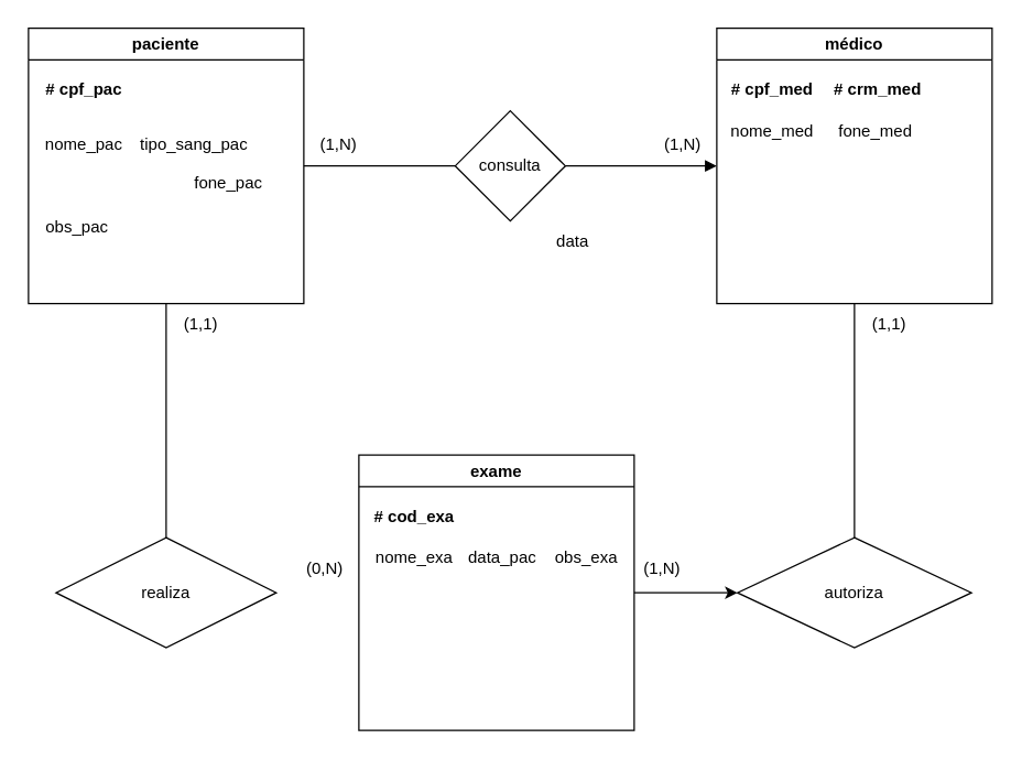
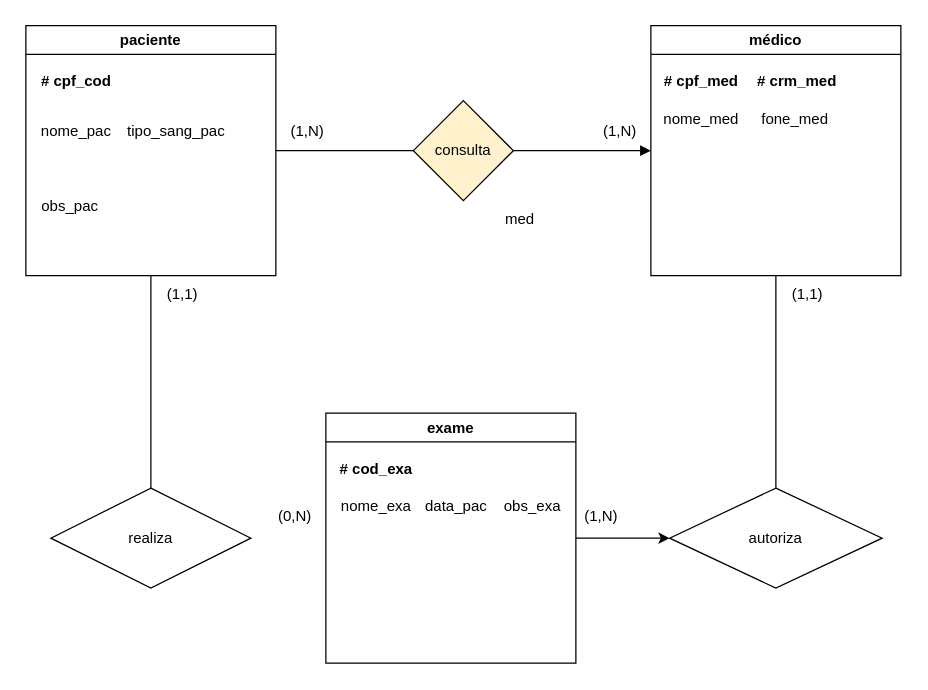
  <mxCell id="0" />
  <mxCell id="1" parent="0" />
  <mxCell id="2" value="paciente" style="swimlane;whiteSpace=wrap;html=1;" vertex="1" parent="1"><mxGeometry x="20" y="20" width="200" height="200" as="geometry" /></mxCell>
- <mxCell id="3" value="&lt;b&gt;# cpf_pac&lt;/b&gt;" style="text;html=1;align=center;verticalAlign=middle;resizable=0;points=[];autosize=1;strokeColor=none;fillColor=none;" vertex="1" parent="2"><mxGeometry y="30" width="80" height="30" as="geometry" /></mxCell>
+ <mxCell id="3" value="&lt;b&gt;# cpf_cod&lt;/b&gt;" style="text;html=1;align=center;verticalAlign=middle;resizable=0;points=[];autosize=1;strokeColor=none;fillColor=none;" vertex="1" parent="2"><mxGeometry y="30" width="80" height="30" as="geometry" /></mxCell>
  <mxCell id="4" value="nome_pac" style="text;html=1;align=center;verticalAlign=middle;resizable=0;points=[];autosize=1;strokeColor=none;fillColor=none;" vertex="1" parent="2"><mxGeometry y="70" width="80" height="30" as="geometry" /></mxCell>
  <mxCell id="5" value="tipo_sang_pac" style="text;html=1;align=center;verticalAlign=middle;resizable=0;points=[];autosize=1;strokeColor=none;fillColor=none;" vertex="1" parent="2"><mxGeometry x="70" y="70" width="100" height="30" as="geometry" /></mxCell>
- <mxCell id="6" value="fone_pac&lt;div&gt;&lt;br&gt;&lt;/div&gt;" style="text;html=1;align=center;verticalAlign=middle;resizable=0;points=[];autosize=1;strokeColor=none;fillColor=none;" vertex="1" parent="2"><mxGeometry x="110" y="100" width="70" height="40" as="geometry" /></mxCell>
  <mxCell id="7" value="obs_pac" style="text;html=1;align=center;verticalAlign=middle;resizable=0;points=[];autosize=1;strokeColor=none;fillColor=none;" vertex="1" parent="2"><mxGeometry y="130" width="70" height="30" as="geometry" /></mxCell>
  <mxCell id="8" value="médico" style="swimlane;whiteSpace=wrap;html=1;" vertex="1" parent="1"><mxGeometry x="520" y="20" width="200" height="200" as="geometry"><mxRectangle x="560" y="70" width="80" height="30" as="alternateBounds" /></mxGeometry></mxCell>
  <mxCell id="9" value="&lt;b&gt;# cpf_med&lt;/b&gt;" style="text;html=1;align=center;verticalAlign=middle;resizable=0;points=[];autosize=1;strokeColor=none;fillColor=none;" vertex="1" parent="8"><mxGeometry y="30" width="80" height="30" as="geometry" /></mxCell>
  <mxCell id="10" value="&lt;b&gt;&amp;nbsp;# crm_med&lt;/b&gt;" style="text;html=1;align=center;verticalAlign=middle;resizable=0;points=[];autosize=1;strokeColor=none;fillColor=none;" vertex="1" parent="8"><mxGeometry x="70" y="30" width="90" height="30" as="geometry" /></mxCell>
  <mxCell id="11" value="nome_med" style="text;html=1;align=center;verticalAlign=middle;resizable=0;points=[];autosize=1;strokeColor=none;fillColor=none;" vertex="1" parent="8"><mxGeometry y="60" width="80" height="30" as="geometry" /></mxCell>
  <mxCell id="12" value="fone_med" style="text;html=1;align=center;verticalAlign=middle;resizable=0;points=[];autosize=1;strokeColor=none;fillColor=none;" vertex="1" parent="8"><mxGeometry x="75" y="60" width="80" height="30" as="geometry" /></mxCell>
  <mxCell id="13" value="exame" style="swimlane;whiteSpace=wrap;html=1;" vertex="1" parent="1"><mxGeometry x="260" y="330" width="200" height="200" as="geometry" /></mxCell>
  <mxCell id="14" value="&lt;b&gt;# cod_exa&lt;/b&gt;" style="text;html=1;align=center;verticalAlign=middle;resizable=0;points=[];autosize=1;strokeColor=none;fillColor=none;" vertex="1" parent="13"><mxGeometry y="30" width="80" height="30" as="geometry" /></mxCell>
  <mxCell id="15" value="data_pac" style="text;html=1;align=center;verticalAlign=middle;resizable=0;points=[];autosize=1;strokeColor=none;fillColor=none;" vertex="1" parent="13"><mxGeometry x="69" y="60" width="70" height="30" as="geometry" /></mxCell>
  <mxCell id="16" value="nome_exa" style="text;html=1;align=center;verticalAlign=middle;resizable=0;points=[];autosize=1;strokeColor=none;fillColor=none;" vertex="1" parent="13"><mxGeometry y="60" width="80" height="30" as="geometry" /></mxCell>
  <mxCell id="17" value="obs_exa" style="text;html=1;align=center;verticalAlign=middle;resizable=0;points=[];autosize=1;strokeColor=none;fillColor=none;" vertex="1" parent="13"><mxGeometry x="130" y="60" width="70" height="30" as="geometry" /></mxCell>
  <mxCell id="18" value="" style="endArrow=none;html=1;rounded=0;entryX=0.5;entryY=1;entryDx=0;entryDy=0;" edge="1" parent="1" target="2"><mxGeometry width="50" height="50" relative="1" as="geometry"><mxPoint x="120" y="390" as="sourcePoint" /><mxPoint x="80" y="270" as="targetPoint" /></mxGeometry></mxCell>
  <mxCell id="19" value="realiza" style="rhombus;whiteSpace=wrap;html=1;" vertex="1" parent="1"><mxGeometry x="40" y="390" width="160" height="80" as="geometry" /></mxCell>
  <mxCell id="20" value="(0,N)" style="text;html=1;align=center;verticalAlign=middle;resizable=0;points=[];autosize=1;strokeColor=none;fillColor=none;" vertex="1" parent="1"><mxGeometry x="210" y="398" width="50" height="30" as="geometry" /></mxCell>
  <mxCell id="21" value="(1,1)" style="text;html=1;align=center;verticalAlign=middle;resizable=0;points=[];autosize=1;strokeColor=none;fillColor=none;" vertex="1" parent="1"><mxGeometry x="120" y="220" width="50" height="30" as="geometry" /></mxCell>
  <mxCell id="22" value="autoriza" style="rhombus;whiteSpace=wrap;html=1;" vertex="1" parent="1"><mxGeometry x="535" y="390" width="170" height="80" as="geometry" /></mxCell>
  <mxCell id="23" value="" style="endArrow=none;html=1;rounded=0;entryX=0.5;entryY=1;entryDx=0;entryDy=0;exitX=0.5;exitY=0;exitDx=0;exitDy=0;" edge="1" parent="1" source="22" target="8"><mxGeometry width="50" height="50" relative="1" as="geometry"><mxPoint x="350" y="380" as="sourcePoint" /><mxPoint x="400" y="330" as="targetPoint" /></mxGeometry></mxCell>
  <mxCell id="24" value="" style="endArrow=classic;html=1;rounded=0;entryX=0;entryY=0.5;entryDx=0;entryDy=0;exitX=1;exitY=0.5;exitDx=0;exitDy=0;" edge="1" parent="1" source="13" target="22"><mxGeometry width="50" height="50" relative="1" as="geometry"><mxPoint x="350" y="380" as="sourcePoint" /><mxPoint x="400" y="330" as="targetPoint" /></mxGeometry></mxCell>
  <mxCell id="25" value="(1,N)" style="text;html=1;align=center;verticalAlign=middle;resizable=0;points=[];autosize=1;strokeColor=none;fillColor=none;" vertex="1" parent="1"><mxGeometry x="455" y="398" width="50" height="30" as="geometry" /></mxCell>
  <mxCell id="26" value="(1,1)" style="text;html=1;align=center;verticalAlign=middle;resizable=0;points=[];autosize=1;strokeColor=none;fillColor=none;" vertex="1" parent="1"><mxGeometry x="620" y="220" width="50" height="30" as="geometry" /></mxCell>
- <mxCell id="27" value="consulta" style="rhombus;whiteSpace=wrap;html=1;" vertex="1" parent="1"><mxGeometry x="330" y="80" width="80" height="80" as="geometry" /></mxCell>
+ <mxCell id="27" value="consulta" style="rhombus;whiteSpace=wrap;html=1;fillColor=#fff2cc;" vertex="1" parent="1"><mxGeometry x="330" y="80" width="80" height="80" as="geometry" /></mxCell>
  <mxCell id="28" value="" style="endArrow=block;html=1;rounded=0;entryX=0;entryY=0.5;entryDx=0;entryDy=0;exitX=1;exitY=0.5;exitDx=0;exitDy=0;" edge="1" parent="1" source="27" target="8"><mxGeometry width="50" height="50" relative="1" as="geometry"><mxPoint x="350" y="380" as="sourcePoint" /><mxPoint x="490" y="130" as="targetPoint" /></mxGeometry></mxCell>
  <mxCell id="29" value="" style="endArrow=none;html=1;rounded=0;entryX=0;entryY=0.5;entryDx=0;entryDy=0;exitX=1;exitY=0.5;exitDx=0;exitDy=0;" edge="1" parent="1" source="2" target="27"><mxGeometry width="50" height="50" relative="1" as="geometry"><mxPoint x="350" y="380" as="sourcePoint" /><mxPoint x="400" y="330" as="targetPoint" /></mxGeometry></mxCell>
  <mxCell id="30" value="(1,N)" style="text;html=1;align=center;verticalAlign=middle;resizable=0;points=[];autosize=1;strokeColor=none;fillColor=none;" vertex="1" parent="1"><mxGeometry x="470" y="90" width="50" height="30" as="geometry" /></mxCell>
  <mxCell id="31" value="(1,N)" style="text;html=1;align=center;verticalAlign=middle;resizable=0;points=[];autosize=1;strokeColor=none;fillColor=none;" vertex="1" parent="1"><mxGeometry x="220" y="90" width="50" height="30" as="geometry" /></mxCell>
- <mxCell id="32" value="data" style="text;html=1;align=center;verticalAlign=middle;resizable=0;points=[];autosize=1;strokeColor=none;fillColor=none;" vertex="1" parent="1"><mxGeometry x="390" y="160" width="50" height="30" as="geometry" /></mxCell>
+ <mxCell id="32" value="med" style="text;html=1;align=center;verticalAlign=middle;resizable=0;points=[];autosize=1;strokeColor=none;fillColor=none;" vertex="1" parent="1"><mxGeometry x="390" y="160" width="50" height="30" as="geometry" /></mxCell>
